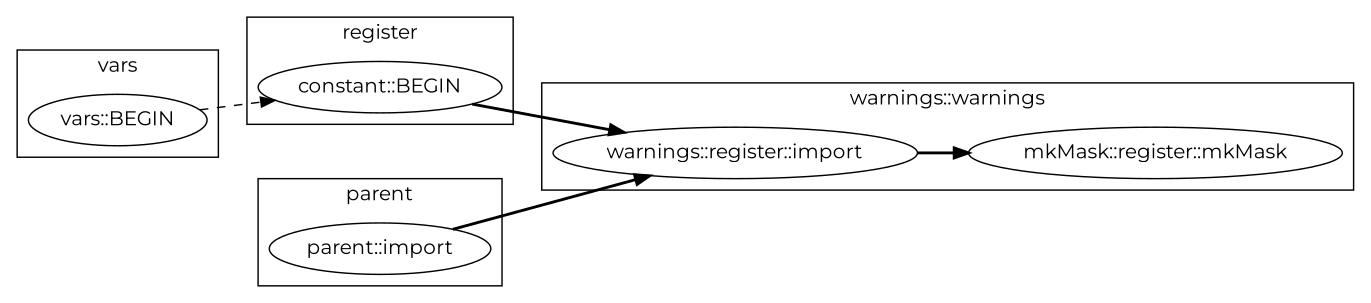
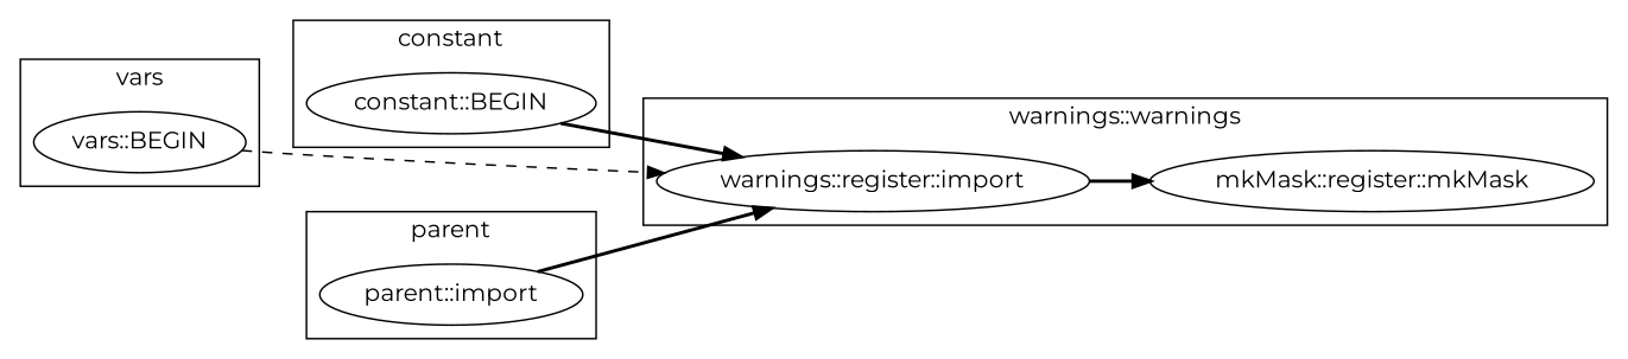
  digraph {
    fontname=Montserrat
    rankdir=LR
    node [fontname=Montserrat]
    edge [fontname=Montserrat style=bold]
    "constant::BEGIN"
    "vars::BEGIN"
    "parent::import"
    n4 [label="mkMask::register::mkMask"]
    "warnings::register::import"
    subgraph cluster_1 {
-     label=register
+     label=constant
      "constant::BEGIN"
    }
    subgraph cluster_2 {
      label=vars
      "vars::BEGIN"
    }
    subgraph cluster_3 {
      label=parent
      "parent::import"
    }
    subgraph cluster_4 {
      label="warnings::warnings"
      n4
      "warnings::register::import"
    }
    "constant::BEGIN" -> "warnings::register::import"
-   "vars::BEGIN" -> "constant::BEGIN" [style=dashed]
+   "vars::BEGIN" -> "warnings::register::import" [style=dashed]
    "parent::import" -> "warnings::register::import"
    "warnings::register::import" -> n4
  }
